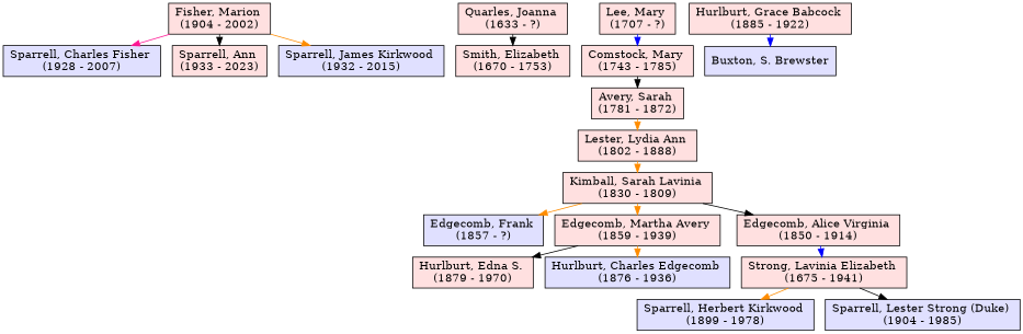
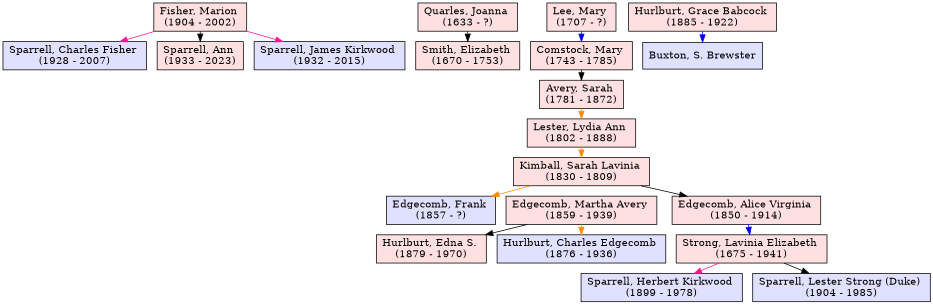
  digraph {
    bgcolor=white
    concentrate=false
    fontsize=14
    mclimit=99
    nodesep=0.20
    rankdir=TB
    ranksep=0.20
    searchsize=100
    splines=true
    node [fillcolor="#ffe0e0" fontsize=14 shape=box style="solid,filled"]
    edge [color=black fontsize=14 style=solid]
    n1 [fillcolor="#e0e0ff" label=<Sparrell, Charles Fisher <BR/>(1928 - 2007)>]
    n2 [label=<Smith, Elizabeth <BR/>(1670 - 1753)>]
    n3 [label=<Lee, Mary <BR/>(1707 - ?)>]
    n4 [label=<Comstock, Mary <BR/>(1743 - 1785)>]
    n5 [label=<Fisher, Marion <BR/>(1904 - 2002)>]
    n6 [label=<Sparrell, Ann <BR/>(1933 - 2023)>]
    n7 [fillcolor="#e0e0ff" label=<Sparrell, James Kirkwood <BR/>(1932 - 2015)>]
    n8 [fillcolor="#e0e0ff" label=<Edgecomb, Frank <BR/>(1857 - ?)>]
    n9 [fillcolor="#e0e0ff" label=<Sparrell, Herbert Kirkwood <BR/>(1899 - 1978)>]
    n10 [fillcolor="#e0e0ff" label=<Buxton, S. Brewster>]
    n11 [label=<Edgecomb, Martha Avery <BR/>(1859 - 1939)>]
    n12 [label=<Hurlburt, Edna S. <BR/>(1879 - 1970)>]
    n13 [fillcolor="#e0e0ff" label=<Hurlburt, Charles Edgecomb <BR/>(1876 - 1936)>]
    n14 [label=<Hurlburt, Grace Babcock <BR/>(1885 - 1922)>]
    n15 [label=<Avery, Sarah <BR/>(1781 - 1872)>]
    n16 [label=<Lester, Lydia Ann <BR/>(1802 - 1888)>]
    n17 [label=<Edgecomb, Alice Virginia <BR/>(1850 - 1914)>]
    n18 [label=<Strong, Lavinia Elizabeth <BR/>(1675 - 1941)>]
    n19 [fillcolor="#e0e0ff" label=<Sparrell, Lester Strong (Duke) <BR/>(1904 - 1985)>]
    n20 [label=<Quarles, Joanna <BR/>(1633 - ?)>]
    n21 [label=<Kimball, Sarah Lavinia <BR/>(1830 - 1809)>]
    n3 -> n4 [color=blue]
    n4 -> n15
    n5 -> n1 [color=deeppink]
    n5 -> n6
-   n5 -> n7 [color=darkorange]
+   n5 -> n7 [color=deeppink]
    n11 -> n12
    n11 -> n13 [color=darkorange]
    n14 -> n10 [color=blue]
    n15 -> n16 [color=darkorange]
    n16 -> n21 [color=darkorange]
    n17 -> n18 [color=blue]
-   n18 -> n9 [color=darkorange]
+   n18 -> n9 [color=deeppink]
    n18 -> n19
    n20 -> n2
    n21 -> n8 [color=darkorange]
-   n21 -> n11 [color=darkorange]
    n21 -> n17
  }
